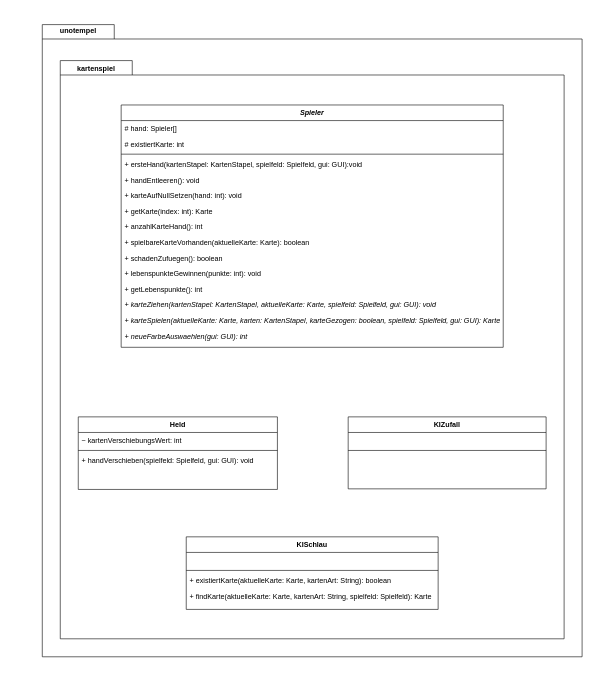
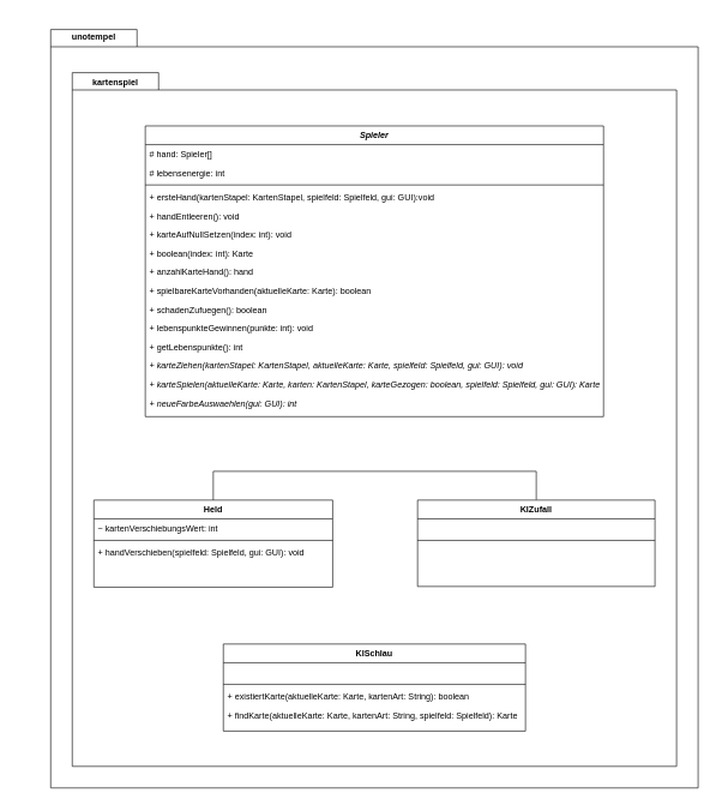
  <mxCell id="0" />
  <mxCell id="1" parent="0" />
  <mxCell id="2" value="" style="rounded=0;whiteSpace=wrap;html=1;strokeColor=none;" parent="1" vertex="1"><mxGeometry x="50" y="20" width="940" height="1084" as="geometry" /></mxCell>
  <mxCell id="3" value="" style="shape=folder;fontStyle=1;spacingTop=10;tabWidth=120;tabHeight=24;tabPosition=left;html=1;" parent="1" vertex="1"><mxGeometry x="70" y="40" width="900" height="1054" as="geometry" /></mxCell>
  <mxCell id="4" value="unotempel" style="text;align=center;fontStyle=1;verticalAlign=middle;spacingLeft=3;spacingRight=3;strokeColor=none;rotatable=0;points=[[0,0.5],[1,0.5]];portConstraint=eastwest;" parent="1" vertex="1"><mxGeometry x="20" y="40" width="220" height="20" as="geometry" /></mxCell>
  <mxCell id="5" value="" style="shape=folder;fontStyle=1;spacingTop=10;tabWidth=120;tabHeight=24;tabPosition=left;html=1;" parent="1" vertex="1"><mxGeometry x="100" y="100" width="840" height="964" as="geometry" /></mxCell>
  <mxCell id="6" value="Held" style="swimlane;fontStyle=1;align=center;verticalAlign=top;childLayout=stackLayout;horizontal=1;startSize=26;horizontalStack=0;resizeParent=1;resizeLast=0;collapsible=1;marginBottom=0;rounded=0;shadow=0;strokeWidth=1;" parent="1" vertex="1"><mxGeometry x="130" y="694" width="332" height="121" as="geometry"><mxRectangle x="340" y="380" width="170" height="26" as="alternateBounds" /></mxGeometry></mxCell>
  <mxCell id="7" value="~ kartenVerschiebungsWert: int" style="text;align=left;verticalAlign=top;spacingLeft=4;spacingRight=4;overflow=hidden;rotatable=0;points=[[0,0.5],[1,0.5]];portConstraint=eastwest;" parent="6" vertex="1"><mxGeometry y="26" width="332" height="26" as="geometry" /></mxCell>
  <mxCell id="8" value="" style="line;html=1;strokeWidth=1;align=left;verticalAlign=middle;spacingTop=-1;spacingLeft=3;spacingRight=3;rotatable=0;labelPosition=right;points=[];portConstraint=eastwest;" parent="6" vertex="1"><mxGeometry y="52" width="332" height="8" as="geometry" /></mxCell>
  <mxCell id="9" value="+ handVerschieben(spielfeld: Spielfeld, gui: GUI): void" style="text;align=left;verticalAlign=top;spacingLeft=4;spacingRight=4;overflow=hidden;rotatable=0;points=[[0,0.5],[1,0.5]];portConstraint=eastwest;" parent="6" vertex="1"><mxGeometry y="60" width="332" height="26" as="geometry" /></mxCell>
  <mxCell id="10" value="Spieler" style="swimlane;fontStyle=3;align=center;verticalAlign=top;childLayout=stackLayout;horizontal=1;startSize=26;horizontalStack=0;resizeParent=1;resizeLast=0;collapsible=1;marginBottom=0;rounded=0;shadow=0;strokeWidth=1;" parent="1" vertex="1"><mxGeometry x="201.5" y="174" width="637" height="404" as="geometry"><mxRectangle x="340" y="380" width="170" height="26" as="alternateBounds" /></mxGeometry></mxCell>
  <mxCell id="11" value="# hand: Spieler[]" style="text;align=left;verticalAlign=top;spacingLeft=4;spacingRight=4;overflow=hidden;rotatable=0;points=[[0,0.5],[1,0.5]];portConstraint=eastwest;" parent="10" vertex="1"><mxGeometry y="26" width="637" height="26" as="geometry" /></mxCell>
- <mxCell id="12" value="# existiertKarte: int" style="text;align=left;verticalAlign=top;spacingLeft=4;spacingRight=4;overflow=hidden;rotatable=0;points=[[0,0.5],[1,0.5]];portConstraint=eastwest;" parent="10" vertex="1"><mxGeometry y="52" width="637" height="26" as="geometry" /></mxCell>
+ <mxCell id="12" value="# lebensenergie: int" style="text;align=left;verticalAlign=top;spacingLeft=4;spacingRight=4;overflow=hidden;rotatable=0;points=[[0,0.5],[1,0.5]];portConstraint=eastwest;" parent="10" vertex="1"><mxGeometry y="52" width="637" height="26" as="geometry" /></mxCell>
  <mxCell id="13" value="" style="line;html=1;strokeWidth=1;align=left;verticalAlign=middle;spacingTop=-1;spacingLeft=3;spacingRight=3;rotatable=0;labelPosition=right;points=[];portConstraint=eastwest;" parent="10" vertex="1"><mxGeometry y="78" width="637" height="8" as="geometry" /></mxCell>
  <mxCell id="14" value="+ ersteHand(kartenStapel: KartenStapel, spielfeld: Spielfeld, gui: GUI):void " style="text;align=left;verticalAlign=top;spacingLeft=4;spacingRight=4;overflow=hidden;rotatable=0;points=[[0,0.5],[1,0.5]];portConstraint=eastwest;" parent="10" vertex="1"><mxGeometry y="86" width="637" height="26" as="geometry" /></mxCell>
  <mxCell id="15" value="+ handEntleeren(): void" style="text;align=left;verticalAlign=top;spacingLeft=4;spacingRight=4;overflow=hidden;rotatable=0;points=[[0,0.5],[1,0.5]];portConstraint=eastwest;" parent="10" vertex="1"><mxGeometry y="112" width="637" height="26" as="geometry" /></mxCell>
- <mxCell id="16" value="+ karteAufNullSetzen(hand: int): void" style="text;align=left;verticalAlign=top;spacingLeft=4;spacingRight=4;overflow=hidden;rotatable=0;points=[[0,0.5],[1,0.5]];portConstraint=eastwest;" parent="10" vertex="1"><mxGeometry y="138" width="637" height="26" as="geometry" /></mxCell>
- <mxCell id="17" value="+ getKarte(index: int): Karte" style="text;align=left;verticalAlign=top;spacingLeft=4;spacingRight=4;overflow=hidden;rotatable=0;points=[[0,0.5],[1,0.5]];portConstraint=eastwest;" parent="10" vertex="1"><mxGeometry y="164" width="637" height="26" as="geometry" /></mxCell>
- <mxCell id="18" value="+ anzahlKarteHand(): int" style="text;align=left;verticalAlign=top;spacingLeft=4;spacingRight=4;overflow=hidden;rotatable=0;points=[[0,0.5],[1,0.5]];portConstraint=eastwest;" parent="10" vertex="1"><mxGeometry y="190" width="637" height="26" as="geometry" /></mxCell>
+ <mxCell id="16" value="+ karteAufNullSetzen(index: int): void" style="text;align=left;verticalAlign=top;spacingLeft=4;spacingRight=4;overflow=hidden;rotatable=0;points=[[0,0.5],[1,0.5]];portConstraint=eastwest;" parent="10" vertex="1"><mxGeometry y="138" width="637" height="26" as="geometry" /></mxCell>
+ <mxCell id="17" value="+ boolean(index: int): Karte" style="text;align=left;verticalAlign=top;spacingLeft=4;spacingRight=4;overflow=hidden;rotatable=0;points=[[0,0.5],[1,0.5]];portConstraint=eastwest;" parent="10" vertex="1"><mxGeometry y="164" width="637" height="26" as="geometry" /></mxCell>
+ <mxCell id="18" value="+ anzahlKarteHand(): hand" style="text;align=left;verticalAlign=top;spacingLeft=4;spacingRight=4;overflow=hidden;rotatable=0;points=[[0,0.5],[1,0.5]];portConstraint=eastwest;" parent="10" vertex="1"><mxGeometry y="190" width="637" height="26" as="geometry" /></mxCell>
  <mxCell id="19" value="+ spielbareKarteVorhanden(aktuelleKarte: Karte): boolean" style="text;align=left;verticalAlign=top;spacingLeft=4;spacingRight=4;overflow=hidden;rotatable=0;points=[[0,0.5],[1,0.5]];portConstraint=eastwest;" parent="10" vertex="1"><mxGeometry y="216" width="637" height="26" as="geometry" /></mxCell>
  <mxCell id="20" value="+ schadenZufuegen(): boolean" style="text;align=left;verticalAlign=top;spacingLeft=4;spacingRight=4;overflow=hidden;rotatable=0;points=[[0,0.5],[1,0.5]];portConstraint=eastwest;" parent="10" vertex="1"><mxGeometry y="242" width="637" height="26" as="geometry" /></mxCell>
  <mxCell id="21" value="+ lebenspunkteGewinnen(punkte: int): void" style="text;align=left;verticalAlign=top;spacingLeft=4;spacingRight=4;overflow=hidden;rotatable=0;points=[[0,0.5],[1,0.5]];portConstraint=eastwest;" parent="10" vertex="1"><mxGeometry y="268" width="637" height="26" as="geometry" /></mxCell>
  <mxCell id="22" value="+ getLebenspunkte(): int" style="text;align=left;verticalAlign=top;spacingLeft=4;spacingRight=4;overflow=hidden;rotatable=0;points=[[0,0.5],[1,0.5]];portConstraint=eastwest;" parent="10" vertex="1"><mxGeometry y="294" width="637" height="26" as="geometry" /></mxCell>
  <mxCell id="23" value="+ karteZiehen(kartenStapel: KartenStapel, aktuelleKarte: Karte, spielfeld: Spielfeld, gui: GUI): void" style="text;align=left;verticalAlign=top;spacingLeft=4;spacingRight=4;overflow=hidden;rotatable=0;points=[[0,0.5],[1,0.5]];portConstraint=eastwest;fontStyle=2" parent="10" vertex="1"><mxGeometry y="320" width="637" height="26" as="geometry" /></mxCell>
  <mxCell id="24" value="+ karteSpielen(aktuelleKarte: Karte, karten: KartenStapel, karteGezogen: boolean, spielfeld: Spielfeld, gui: GUI): Karte" style="text;align=left;verticalAlign=top;spacingLeft=4;spacingRight=4;overflow=hidden;rotatable=0;points=[[0,0.5],[1,0.5]];portConstraint=eastwest;fontStyle=2" parent="10" vertex="1"><mxGeometry y="346" width="637" height="26" as="geometry" /></mxCell>
  <mxCell id="25" value="+ neueFarbeAuswaehlen(gui: GUI): int" style="text;align=left;verticalAlign=top;spacingLeft=4;spacingRight=4;overflow=hidden;rotatable=0;points=[[0,0.5],[1,0.5]];portConstraint=eastwest;fontStyle=2" parent="10" vertex="1"><mxGeometry y="372" width="637" height="26" as="geometry" /></mxCell>
  <mxCell id="26" value="KISchlau" style="swimlane;fontStyle=1;align=center;verticalAlign=top;childLayout=stackLayout;horizontal=1;startSize=26;horizontalStack=0;resizeParent=1;resizeLast=0;collapsible=1;marginBottom=0;rounded=0;shadow=0;strokeWidth=1;" parent="1" vertex="1"><mxGeometry x="310" y="894" width="420" height="121" as="geometry"><mxRectangle x="340" y="380" width="170" height="26" as="alternateBounds" /></mxGeometry></mxCell>
  <mxCell id="27" value="  " style="text;align=left;verticalAlign=top;spacingLeft=4;spacingRight=4;overflow=hidden;rotatable=0;points=[[0,0.5],[1,0.5]];portConstraint=eastwest;" parent="26" vertex="1"><mxGeometry y="26" width="420" height="26" as="geometry" /></mxCell>
  <mxCell id="28" value="" style="line;html=1;strokeWidth=1;align=left;verticalAlign=middle;spacingTop=-1;spacingLeft=3;spacingRight=3;rotatable=0;labelPosition=right;points=[];portConstraint=eastwest;" parent="26" vertex="1"><mxGeometry y="52" width="420" height="8" as="geometry" /></mxCell>
  <mxCell id="29" value="+ existiertKarte(aktuelleKarte: Karte, kartenArt: String): boolean" style="text;align=left;verticalAlign=top;spacingLeft=4;spacingRight=4;overflow=hidden;rotatable=0;points=[[0,0.5],[1,0.5]];portConstraint=eastwest;" parent="26" vertex="1"><mxGeometry y="60" width="420" height="26" as="geometry" /></mxCell>
  <mxCell id="30" value="+ findKarte(aktuelleKarte: Karte, kartenArt: String, spielfeld: Spielfeld): Karte" style="text;align=left;verticalAlign=top;spacingLeft=4;spacingRight=4;overflow=hidden;rotatable=0;points=[[0,0.5],[1,0.5]];portConstraint=eastwest;" parent="26" vertex="1"><mxGeometry y="86" width="420" height="26" as="geometry" /></mxCell>
+ <mxCell id="31" style="edgeStyle=orthogonalEdgeStyle;rounded=0;jumpStyle=none;orthogonalLoop=1;jettySize=auto;html=1;endArrow=none;endFill=0;strokeWidth=1;exitX=0.5;exitY=0;exitDx=0;exitDy=0;entryX=0.5;entryY=0;entryDx=0;entryDy=0;entryPerimeter=0;" parent="1" source="6" edge="1" target="32"><mxGeometry relative="1" as="geometry"><mxPoint x="950" y="694" as="targetPoint" /><Array as="points"><mxPoint x="296" y="654" /><mxPoint x="745" y="654" /></Array><mxPoint x="318.5" y="1200" as="sourcePoint" /></mxGeometry></mxCell>
  <mxCell id="32" value="KIZufall" style="swimlane;fontStyle=1;align=center;verticalAlign=top;childLayout=stackLayout;horizontal=1;startSize=26;horizontalStack=0;resizeParent=1;resizeLast=0;collapsible=1;marginBottom=0;rounded=0;shadow=0;strokeWidth=1;" parent="1" vertex="1"><mxGeometry x="580" y="694" width="330" height="120" as="geometry"><mxRectangle x="340" y="380" width="170" height="26" as="alternateBounds" /></mxGeometry></mxCell>
  <mxCell id="33" value="  " style="text;align=left;verticalAlign=top;spacingLeft=4;spacingRight=4;overflow=hidden;rotatable=0;points=[[0,0.5],[1,0.5]];portConstraint=eastwest;" parent="32" vertex="1"><mxGeometry y="26" width="330" height="26" as="geometry" /></mxCell>
  <mxCell id="34" value="" style="line;html=1;strokeWidth=1;align=left;verticalAlign=middle;spacingTop=-1;spacingLeft=3;spacingRight=3;rotatable=0;labelPosition=right;points=[];portConstraint=eastwest;" parent="32" vertex="1"><mxGeometry y="52" width="330" height="8" as="geometry" /></mxCell>
  <mxCell id="35" value="&amp;nbsp; &amp;nbsp; &amp;nbsp;" style="text;html=1;align=left;verticalAlign=middle;resizable=0;points=[];autosize=1;strokeColor=none;fillColor=none;" parent="32" vertex="1"><mxGeometry y="60" width="330" height="20" as="geometry" /></mxCell>
  <mxCell id="36" value="kartenspiel" style="text;align=center;fontStyle=1;verticalAlign=middle;spacingLeft=3;spacingRight=3;strokeColor=none;rotatable=0;points=[[0,0.5],[1,0.5]];portConstraint=eastwest;" parent="1" vertex="1"><mxGeometry x="90" y="100" width="140" height="26" as="geometry" /></mxCell>
